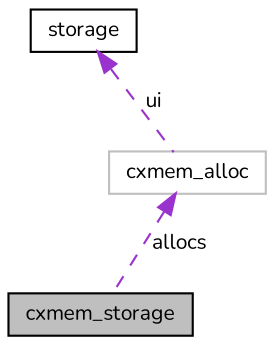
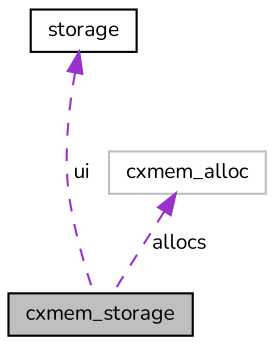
  digraph {
    fontname=Nunito
    node [color=black fillcolor=white fontname=Nunito fontsize=10 shape=record style=filled]
    edge [color=darkorchid3 dir=back fontname=Nunito fontsize=10 labelfontname=Helvetica labelfontsize=10 style=dashed]
    n1 [fillcolor=grey75 fontcolor=black height=0.2 label=cxmem_storage width=0.4]
    n2 [color=grey75 height=0.2 label=cxmem_alloc width=0.4]
    n3 [height=0.2 label=storage width=0.4]
    n2 -> n1 [label=" allocs"]
-   n3 -> n2 [label=" ui"]
+   n3 -> n1 [label=" ui"]
  }
